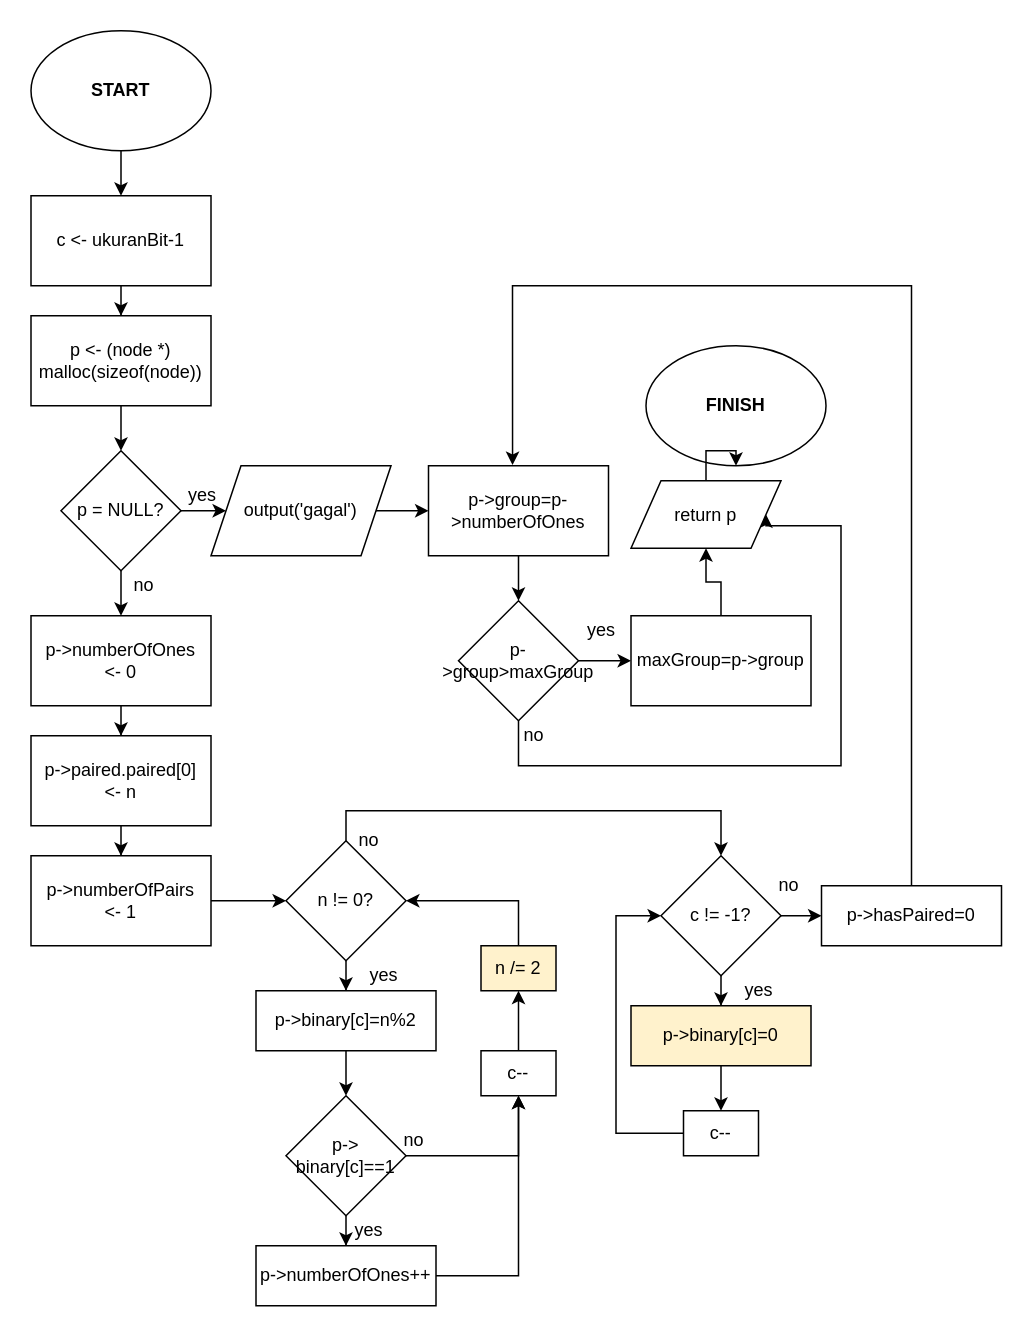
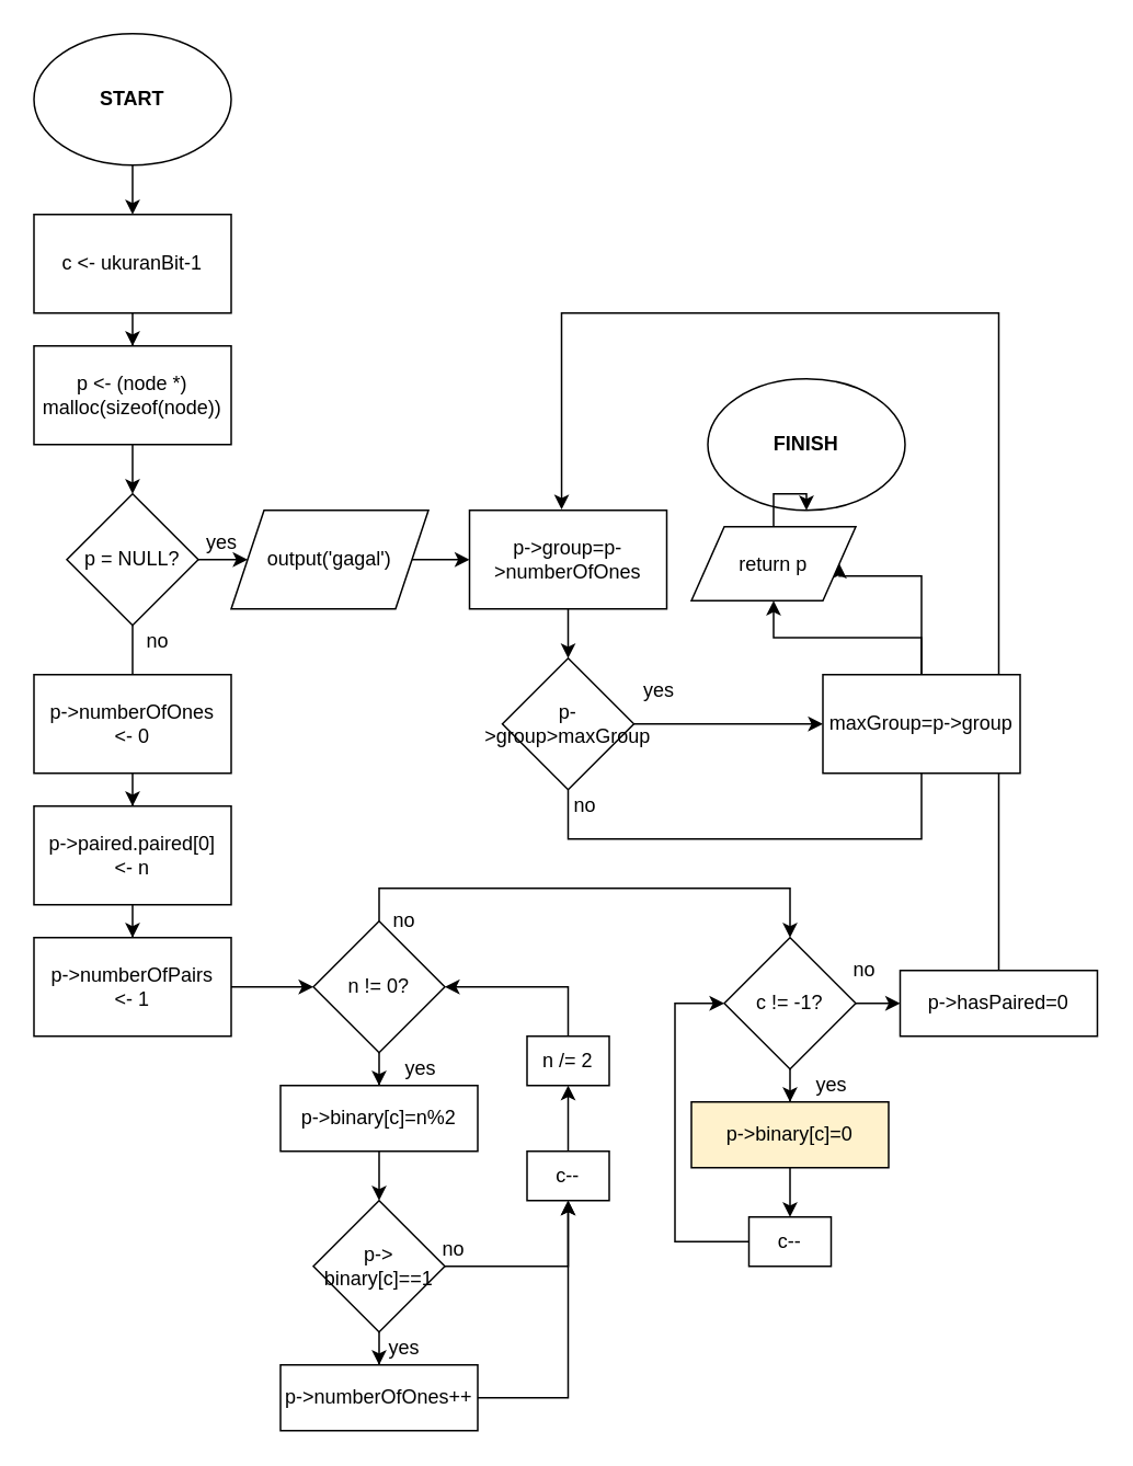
  <mxCell id="0" />
  <mxCell id="1" parent="0" />
  <mxCell id="2" value="" style="edgeStyle=orthogonalEdgeStyle;rounded=0;orthogonalLoop=1;jettySize=auto;html=1;" edge="1" parent="1" source="3" target="6"><mxGeometry relative="1" as="geometry" /></mxCell>
  <mxCell id="3" value="START" style="ellipse;whiteSpace=wrap;html=1;fontStyle=1" vertex="1" parent="1"><mxGeometry x="20" y="20" width="120" height="80" as="geometry" /></mxCell>
  <mxCell id="4" value="FINISH" style="ellipse;whiteSpace=wrap;html=1;fontStyle=1" vertex="1" parent="1"><mxGeometry x="430" y="230" width="120" height="80" as="geometry" /></mxCell>
  <mxCell id="5" value="" style="edgeStyle=orthogonalEdgeStyle;rounded=0;orthogonalLoop=1;jettySize=auto;html=1;" edge="1" parent="1" source="6" target="8"><mxGeometry relative="1" as="geometry" /></mxCell>
  <mxCell id="6" value="c &amp;lt;- ukuranBit-1" style="whiteSpace=wrap;html=1;fontStyle=0;" vertex="1" parent="1"><mxGeometry x="20" y="130" width="120" height="60" as="geometry" /></mxCell>
  <mxCell id="7" value="" style="edgeStyle=orthogonalEdgeStyle;rounded=0;orthogonalLoop=1;jettySize=auto;html=1;" edge="1" parent="1" source="8" target="11"><mxGeometry relative="1" as="geometry" /></mxCell>
  <mxCell id="8" value="p &amp;lt;- (node *) malloc(sizeof(node))" style="whiteSpace=wrap;html=1;fontStyle=0;" vertex="1" parent="1"><mxGeometry x="20" y="210" width="120" height="60" as="geometry" /></mxCell>
  <mxCell id="9" value="" style="edgeStyle=orthogonalEdgeStyle;rounded=0;orthogonalLoop=1;jettySize=auto;html=1;" edge="1" parent="1" source="11" target="13"><mxGeometry relative="1" as="geometry" /></mxCell>
- <mxCell id="10" value="" style="edgeStyle=orthogonalEdgeStyle;rounded=0;orthogonalLoop=1;jettySize=auto;html=1;" edge="1" parent="1" source="11" target="15"><mxGeometry relative="1" as="geometry" /></mxCell>
+ <mxCell id="10" value="" style="edgeStyle=orthogonalEdgeStyle;rounded=0;orthogonalLoop=1;jettySize=auto;html=1;endArrow=none;" edge="1" parent="1" source="11" target="15"><mxGeometry relative="1" as="geometry" /></mxCell>
  <mxCell id="11" value="p = NULL?" style="rhombus;whiteSpace=wrap;html=1;fontStyle=0;" vertex="1" parent="1"><mxGeometry x="40" y="300" width="80" height="80" as="geometry" /></mxCell>
  <mxCell id="12" value="" style="edgeStyle=orthogonalEdgeStyle;rounded=0;orthogonalLoop=1;jettySize=auto;html=1;" edge="1" parent="1" source="13" target="44"><mxGeometry relative="1" as="geometry" /></mxCell>
  <mxCell id="13" value="output('gagal')" style="shape=parallelogram;perimeter=parallelogramPerimeter;whiteSpace=wrap;html=1;fixedSize=1;fontStyle=0;" vertex="1" parent="1"><mxGeometry x="140" y="310" width="120" height="60" as="geometry" /></mxCell>
  <mxCell id="14" value="" style="edgeStyle=orthogonalEdgeStyle;rounded=0;orthogonalLoop=1;jettySize=auto;html=1;" edge="1" source="15" target="17" parent="1"><mxGeometry relative="1" as="geometry" /></mxCell>
  <mxCell id="15" value="p-&amp;gt;numberOfOnes &lt;br&gt;&amp;lt;- 0" style="whiteSpace=wrap;html=1;fontStyle=0;" vertex="1" parent="1"><mxGeometry x="20" y="410" width="120" height="60" as="geometry" /></mxCell>
  <mxCell id="16" value="" style="edgeStyle=orthogonalEdgeStyle;rounded=0;orthogonalLoop=1;jettySize=auto;html=1;" edge="1" parent="1" source="17" target="19"><mxGeometry relative="1" as="geometry" /></mxCell>
  <mxCell id="17" value="p-&amp;gt;paired.paired[0]&lt;br&gt;&amp;lt;- n" style="whiteSpace=wrap;html=1;fontStyle=0;" vertex="1" parent="1"><mxGeometry x="20" y="490" width="120" height="60" as="geometry" /></mxCell>
  <mxCell id="18" value="" style="edgeStyle=orthogonalEdgeStyle;rounded=0;orthogonalLoop=1;jettySize=auto;html=1;" edge="1" parent="1" source="19" target="22"><mxGeometry relative="1" as="geometry" /></mxCell>
  <mxCell id="19" value="p-&amp;gt;numberOfPairs&lt;br&gt;&amp;lt;- 1" style="whiteSpace=wrap;html=1;fontStyle=0;" vertex="1" parent="1"><mxGeometry x="20" y="570" width="120" height="60" as="geometry" /></mxCell>
  <mxCell id="20" value="" style="edgeStyle=orthogonalEdgeStyle;rounded=0;orthogonalLoop=1;jettySize=auto;html=1;" edge="1" parent="1" source="22" target="24"><mxGeometry relative="1" as="geometry" /></mxCell>
  <mxCell id="21" style="edgeStyle=orthogonalEdgeStyle;rounded=0;orthogonalLoop=1;jettySize=auto;html=1;exitX=0.5;exitY=0;exitDx=0;exitDy=0;entryX=0.5;entryY=0;entryDx=0;entryDy=0;" edge="1" parent="1" source="22" target="36"><mxGeometry relative="1" as="geometry" /></mxCell>
  <mxCell id="22" value="n != 0?" style="rhombus;whiteSpace=wrap;html=1;fontStyle=0;" vertex="1" parent="1"><mxGeometry x="190" y="560" width="80" height="80" as="geometry" /></mxCell>
  <mxCell id="23" value="" style="edgeStyle=orthogonalEdgeStyle;rounded=0;orthogonalLoop=1;jettySize=auto;html=1;" edge="1" parent="1" source="24" target="27"><mxGeometry relative="1" as="geometry" /></mxCell>
  <mxCell id="24" value="p-&gt;binary[c]=n%2" style="whiteSpace=wrap;html=1;fontStyle=0;" vertex="1" parent="1"><mxGeometry x="170" y="660" width="120" height="40" as="geometry" /></mxCell>
  <mxCell id="25" value="" style="edgeStyle=orthogonalEdgeStyle;rounded=0;orthogonalLoop=1;jettySize=auto;html=1;" edge="1" parent="1" source="27" target="29"><mxGeometry relative="1" as="geometry" /></mxCell>
  <mxCell id="26" style="edgeStyle=orthogonalEdgeStyle;rounded=0;orthogonalLoop=1;jettySize=auto;html=1;exitX=1;exitY=0.5;exitDx=0;exitDy=0;entryX=0.5;entryY=1;entryDx=0;entryDy=0;" edge="1" parent="1" source="27" target="31"><mxGeometry relative="1" as="geometry" /></mxCell>
  <mxCell id="27" value="p-&amp;gt; binary[c]==1" style="rhombus;whiteSpace=wrap;html=1;fontStyle=0;" vertex="1" parent="1"><mxGeometry x="190" y="730" width="80" height="80" as="geometry" /></mxCell>
  <mxCell id="28" style="edgeStyle=orthogonalEdgeStyle;rounded=0;orthogonalLoop=1;jettySize=auto;html=1;exitX=1;exitY=0.5;exitDx=0;exitDy=0;entryX=0.5;entryY=1;entryDx=0;entryDy=0;" edge="1" parent="1" source="29" target="31"><mxGeometry relative="1" as="geometry" /></mxCell>
  <mxCell id="29" value="p-&gt;numberOfOnes++" style="whiteSpace=wrap;html=1;fontStyle=0;" vertex="1" parent="1"><mxGeometry x="170" y="830" width="120" height="40" as="geometry" /></mxCell>
  <mxCell id="30" value="" style="edgeStyle=orthogonalEdgeStyle;rounded=0;orthogonalLoop=1;jettySize=auto;html=1;" edge="1" parent="1" source="31" target="33"><mxGeometry relative="1" as="geometry" /></mxCell>
  <mxCell id="31" value="c--" style="whiteSpace=wrap;html=1;fontStyle=0;" vertex="1" parent="1"><mxGeometry x="320" y="700" width="50" height="30" as="geometry" /></mxCell>
  <mxCell id="32" style="edgeStyle=orthogonalEdgeStyle;rounded=0;orthogonalLoop=1;jettySize=auto;html=1;exitX=0.5;exitY=0;exitDx=0;exitDy=0;entryX=1;entryY=0.5;entryDx=0;entryDy=0;" edge="1" parent="1" source="33" target="22"><mxGeometry relative="1" as="geometry" /></mxCell>
- <mxCell id="33" value="n /= 2" style="whiteSpace=wrap;html=1;fontStyle=0;fillColor=#fff2cc;" vertex="1" parent="1"><mxGeometry x="320" y="630" width="50" height="30" as="geometry" /></mxCell>
+ <mxCell id="33" value="n /= 2" style="whiteSpace=wrap;html=1;fontStyle=0;" vertex="1" parent="1"><mxGeometry x="320" y="630" width="50" height="30" as="geometry" /></mxCell>
  <mxCell id="34" value="" style="edgeStyle=orthogonalEdgeStyle;rounded=0;orthogonalLoop=1;jettySize=auto;html=1;" edge="1" parent="1" source="36" target="38"><mxGeometry relative="1" as="geometry" /></mxCell>
  <mxCell id="35" value="" style="edgeStyle=orthogonalEdgeStyle;rounded=0;orthogonalLoop=1;jettySize=auto;html=1;" edge="1" parent="1" source="36" target="42"><mxGeometry relative="1" as="geometry" /></mxCell>
  <mxCell id="36" value="c != -1?" style="rhombus;whiteSpace=wrap;html=1;fontStyle=0;" vertex="1" parent="1"><mxGeometry x="440" y="570" width="80" height="80" as="geometry" /></mxCell>
  <mxCell id="37" value="" style="edgeStyle=orthogonalEdgeStyle;rounded=0;orthogonalLoop=1;jettySize=auto;html=1;" edge="1" parent="1" source="38" target="40"><mxGeometry relative="1" as="geometry" /></mxCell>
  <mxCell id="38" value="p-&gt;binary[c]=0" style="whiteSpace=wrap;html=1;fontStyle=0;fillColor=#fff2cc;" vertex="1" parent="1"><mxGeometry x="420" y="670" width="120" height="40" as="geometry" /></mxCell>
  <mxCell id="39" style="edgeStyle=orthogonalEdgeStyle;rounded=0;orthogonalLoop=1;jettySize=auto;html=1;exitX=0;exitY=0.5;exitDx=0;exitDy=0;entryX=0;entryY=0.5;entryDx=0;entryDy=0;" edge="1" parent="1" source="40" target="36"><mxGeometry relative="1" as="geometry"><Array as="points"><mxPoint x="410" y="755" /><mxPoint x="410" y="610" /></Array></mxGeometry></mxCell>
  <mxCell id="40" value="c--" style="whiteSpace=wrap;html=1;fontStyle=0;" vertex="1" parent="1"><mxGeometry x="455" y="740" width="50" height="30" as="geometry" /></mxCell>
  <mxCell id="41" style="edgeStyle=orthogonalEdgeStyle;rounded=0;orthogonalLoop=1;jettySize=auto;html=1;exitX=0.5;exitY=0;exitDx=0;exitDy=0;entryX=0.467;entryY=-0.008;entryDx=0;entryDy=0;entryPerimeter=0;" edge="1" parent="1" source="42" target="44"><mxGeometry relative="1" as="geometry"><Array as="points"><mxPoint x="607" y="190" /><mxPoint x="341" y="190" /></Array></mxGeometry></mxCell>
  <mxCell id="42" value="p-&gt;hasPaired=0" style="whiteSpace=wrap;html=1;fontStyle=0;" vertex="1" parent="1"><mxGeometry x="547" y="590" width="120" height="40" as="geometry" /></mxCell>
  <mxCell id="43" value="" style="edgeStyle=orthogonalEdgeStyle;rounded=0;orthogonalLoop=1;jettySize=auto;html=1;" edge="1" parent="1" source="44" target="47"><mxGeometry relative="1" as="geometry" /></mxCell>
  <mxCell id="44" value="p-&gt;group=p-&gt;numberOfOnes" style="whiteSpace=wrap;html=1;fontStyle=0;" vertex="1" parent="1"><mxGeometry x="285" y="310" width="120" height="60" as="geometry" /></mxCell>
  <mxCell id="45" value="" style="edgeStyle=orthogonalEdgeStyle;rounded=0;orthogonalLoop=1;jettySize=auto;html=1;" edge="1" parent="1" source="47" target="49"><mxGeometry relative="1" as="geometry" /></mxCell>
  <mxCell id="46" style="edgeStyle=orthogonalEdgeStyle;rounded=0;orthogonalLoop=1;jettySize=auto;html=1;exitX=0.5;exitY=1;exitDx=0;exitDy=0;entryX=1;entryY=0.5;entryDx=0;entryDy=0;" edge="1" parent="1" source="47" target="51"><mxGeometry relative="1" as="geometry"><Array as="points"><mxPoint x="345" y="510" /><mxPoint x="560" y="510" /><mxPoint x="560" y="350" /></Array></mxGeometry></mxCell>
  <mxCell id="47" value="p-&gt;group&gt;maxGroup" style="rhombus;whiteSpace=wrap;html=1;fontStyle=0;" vertex="1" parent="1"><mxGeometry x="305" y="400" width="80" height="80" as="geometry" /></mxCell>
  <mxCell id="48" value="" style="edgeStyle=orthogonalEdgeStyle;rounded=0;orthogonalLoop=1;jettySize=auto;html=1;" edge="1" parent="1" source="49" target="51"><mxGeometry relative="1" as="geometry" /></mxCell>
- <mxCell id="49" value="maxGroup=p-&gt;group" style="whiteSpace=wrap;html=1;fontStyle=0;" vertex="1" parent="1"><mxGeometry x="420" y="410" width="120" height="60" as="geometry" /></mxCell>
+ <mxCell id="49" value="maxGroup=p-&gt;group" style="whiteSpace=wrap;html=1;fontStyle=0;" vertex="1" parent="1"><mxGeometry x="500" y="410" width="120" height="60" as="geometry" /></mxCell>
  <mxCell id="50" value="" style="edgeStyle=orthogonalEdgeStyle;rounded=0;orthogonalLoop=1;jettySize=auto;html=1;" edge="1" parent="1" source="51" target="4"><mxGeometry relative="1" as="geometry" /></mxCell>
  <mxCell id="51" value="return p" style="shape=parallelogram;perimeter=parallelogramPerimeter;whiteSpace=wrap;html=1;fixedSize=1;fontStyle=0;" vertex="1" parent="1"><mxGeometry x="420" y="320" width="100" height="45" as="geometry" /></mxCell>
  <mxCell id="52" value="yes" style="text;html=1;align=center;verticalAlign=middle;resizable=0;points=[];autosize=1;" vertex="1" parent="1"><mxGeometry x="119" y="320" width="30" height="20" as="geometry" /></mxCell>
  <mxCell id="53" value="no" style="text;html=1;align=center;verticalAlign=middle;resizable=0;points=[];autosize=1;" vertex="1" parent="1"><mxGeometry x="80" y="380" width="30" height="20" as="geometry" /></mxCell>
  <mxCell id="54" value="yes" style="text;html=1;align=center;verticalAlign=middle;resizable=0;points=[];autosize=1;" vertex="1" parent="1"><mxGeometry x="240" y="640" width="30" height="20" as="geometry" /></mxCell>
  <mxCell id="55" value="no" style="text;html=1;align=center;verticalAlign=middle;resizable=0;points=[];autosize=1;" vertex="1" parent="1"><mxGeometry x="230" y="550" width="30" height="20" as="geometry" /></mxCell>
  <mxCell id="56" value="yes" style="text;html=1;align=center;verticalAlign=middle;resizable=0;points=[];autosize=1;" vertex="1" parent="1"><mxGeometry x="230" y="810" width="30" height="20" as="geometry" /></mxCell>
  <mxCell id="57" value="no" style="text;html=1;align=center;verticalAlign=middle;resizable=0;points=[];autosize=1;" vertex="1" parent="1"><mxGeometry x="260" y="750" width="30" height="20" as="geometry" /></mxCell>
  <mxCell id="58" value="yes" style="text;html=1;align=center;verticalAlign=middle;resizable=0;points=[];autosize=1;" vertex="1" parent="1"><mxGeometry x="490" y="650" width="30" height="20" as="geometry" /></mxCell>
  <mxCell id="59" value="no" style="text;html=1;align=center;verticalAlign=middle;resizable=0;points=[];autosize=1;" vertex="1" parent="1"><mxGeometry x="510" y="580" width="30" height="20" as="geometry" /></mxCell>
  <mxCell id="60" value="yes" style="text;html=1;align=center;verticalAlign=middle;resizable=0;points=[];autosize=1;" vertex="1" parent="1"><mxGeometry x="385" y="410" width="30" height="20" as="geometry" /></mxCell>
  <mxCell id="61" value="no" style="text;html=1;align=center;verticalAlign=middle;resizable=0;points=[];autosize=1;" vertex="1" parent="1"><mxGeometry x="340" y="480" width="30" height="20" as="geometry" /></mxCell>
